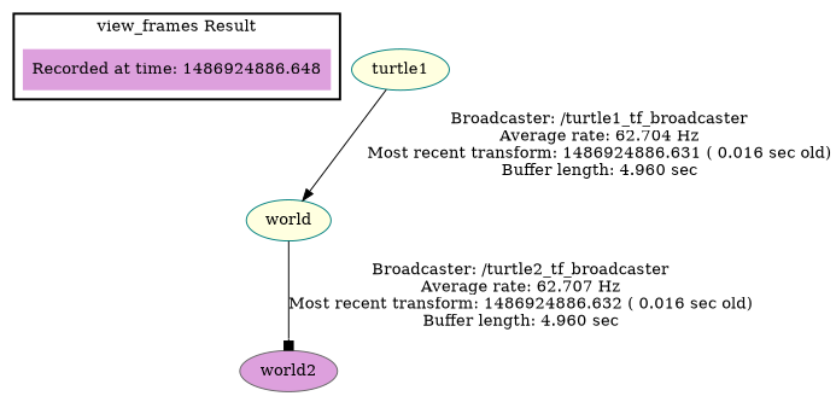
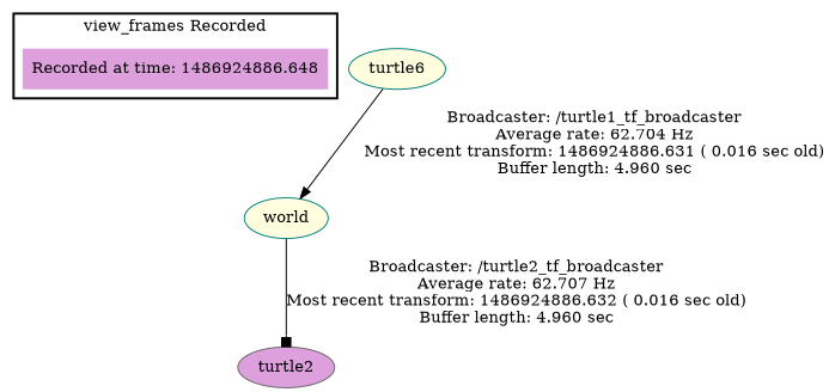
  digraph {
    node [color=gray40 fillcolor=plum style=filled]
    "Recorded at time: 1486924886.648" [shape=plaintext]
    world [color=teal fillcolor=lightyellow]
-   turtle2 [label=world2]
-   turtle1 [color=teal fillcolor=lightyellow]
+   turtle2
+   turtle1 [color=teal fillcolor=lightyellow label=turtle6]
    subgraph cluster_1 {
      color=black
-     label="view_frames Result"
+     label="view_frames Recorded"
      style=bold
      "Recorded at time: 1486924886.648"
    }
    "Recorded at time: 1486924886.648" -> world [style=invis]
    world -> turtle2 [arrowhead=box label="Broadcaster: /turtle2_tf_broadcaster\nAverage rate: 62.707 Hz\nMost recent transform: 1486924886.632 ( 0.016 sec old)\nBuffer length: 4.960 sec\n"]
    turtle1 -> world [arrowhead=normal label="Broadcaster: /turtle1_tf_broadcaster\nAverage rate: 62.704 Hz\nMost recent transform: 1486924886.631 ( 0.016 sec old)\nBuffer length: 4.960 sec\n"]
  }
